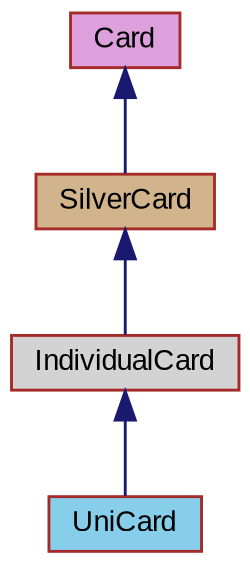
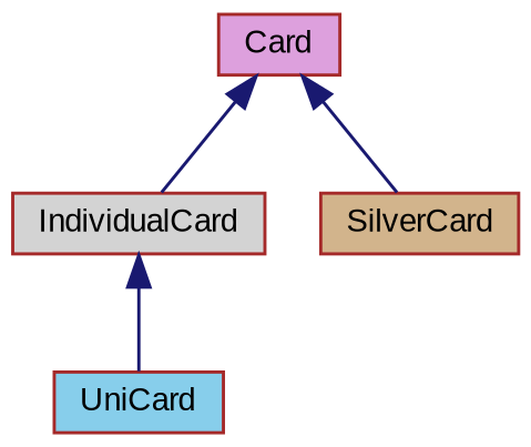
  digraph {
    fontname="Liberation Sans"
    node [color=brown fontname="Liberation Sans" fontsize=10 shape=record style=filled]
    edge [color=midnightblue dir=back fontname="Liberation Sans" fontsize=10 labelfontname=Helvetica labelfontsize=10 style=solid]
    n1 [fillcolor=plum fontcolor=black height=0.2 label=Card width=0.4]
    n2 [fillcolor=lightgrey height=0.2 label=IndividualCard width=0.4]
    n3 [fillcolor=tan height=0.2 label=SilverCard width=0.4]
    n4 [fillcolor=skyblue height=0.2 label=UniCard width=0.4]
-   n3 -> n2
+   n1 -> n2
    n1 -> n3
    n2 -> n4
  }
